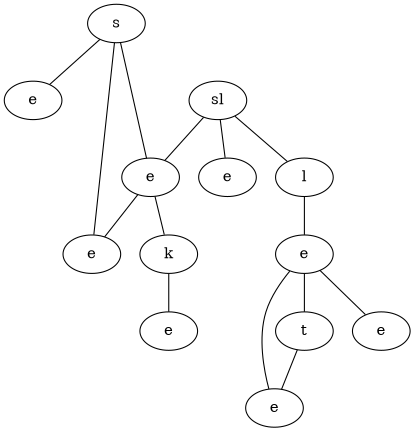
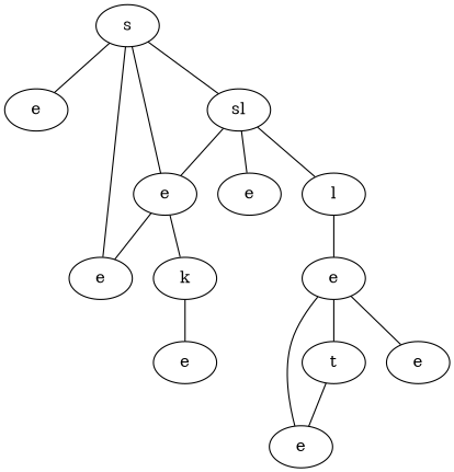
  graph {
    n1 [label=s]
    n2 [label=e]
    n3 [label=sl]
    n4 [label=e]
    n5 [label=e]
    n6 [label=e]
    n7 [label=l]
    n8 [label=k]
    n9 [label=e]
    n10 [label=e]
    n11 [label=t]
    n12 [label=e]
    n13 [label=e]
    n1 -- n2
+   n1 -- n3
    n1 -- n4
    n1 -- n5
    n3 -- n4
    n3 -- n6
    n3 -- n7
    n4 -- n5
    n4 -- n8
    n7 -- n10
    n8 -- n9
    n10 -- n11
    n10 -- n12
    n10 -- n13
    n11 -- n13
  }
